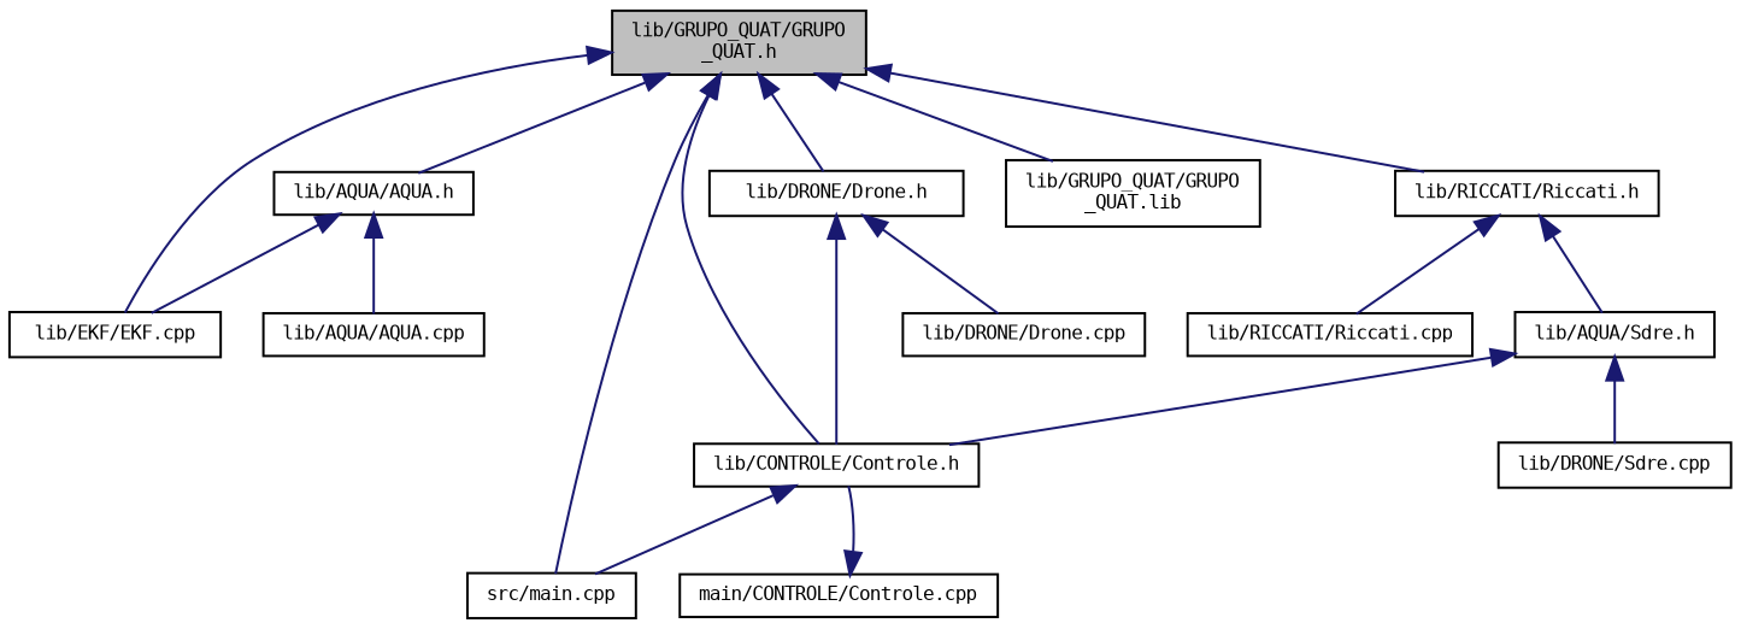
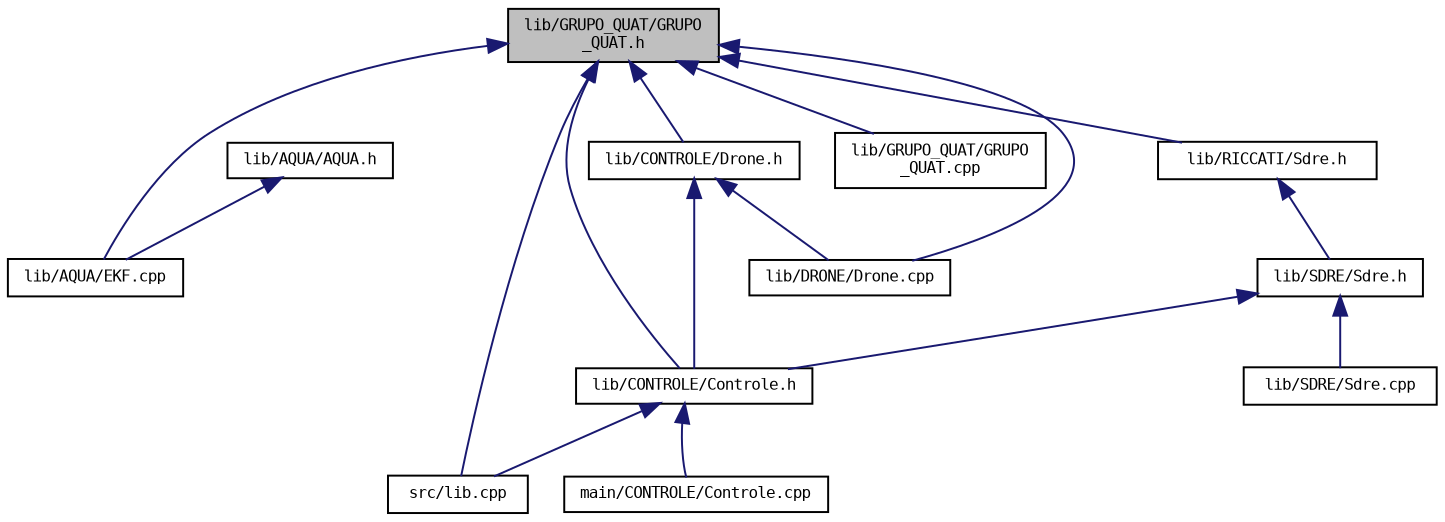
  digraph {
    node [color=black fontname=DejaVuSansMono fontsize=8 shape=record]
    edge [color=midnightblue dir=back fontname=DejaVuSansMono fontsize=8 labelfontname=DejaVuSansMono labelfontsize=8 style=solid]
    n1 [fillcolor=grey75 fontcolor=black height=0.2 label="lib/GRUPO_QUAT/GRUPO\l_QUAT.h" style=filled width=0.4]
    n2 [height=0.2 label="lib/AQUA/AQUA.h" width=0.4]
-   n3 [height=0.2 label="lib/EKF/EKF.cpp" width=0.4]
+   n3 [height=0.2 label="lib/AQUA/EKF.cpp" width=0.4]
    n4 [height=0.2 label="lib/CONTROLE/Controle.h" width=0.4]
-   n5 [height=0.2 label="src/main.cpp" width=0.4]
-   n6 [height=0.2 label="lib/DRONE/Drone.h" width=0.4]
-   n7 [height=0.2 label="lib/GRUPO_QUAT/GRUPO\l_QUAT.lib" width=0.4]
-   n8 [height=0.2 label="lib/RICCATI/Riccati.h" width=0.4]
-   n9 [height=0.2 label="lib/AQUA/AQUA.cpp" width=0.4]
+   n5 [height=0.2 label="src/lib.cpp" width=0.4]
+   n6 [height=0.2 label="lib/CONTROLE/Drone.h" width=0.4]
+   n7 [height=0.2 label="lib/GRUPO_QUAT/GRUPO\l_QUAT.cpp" width=0.4]
+   n8 [height=0.2 label="lib/RICCATI/Sdre.h" width=0.4]
    n10 [height=0.2 label="main/CONTROLE/Controle.cpp" width=0.4]
    n11 [height=0.2 label="lib/DRONE/Drone.cpp" width=0.4]
-   n12 [height=0.2 label="lib/RICCATI/Riccati.cpp" width=0.4]
-   n13 [height=0.2 label="lib/AQUA/Sdre.h" width=0.4]
-   n14 [height=0.2 label="lib/DRONE/Sdre.cpp" width=0.4]
-   n1 -> n2
+   n13 [height=0.2 label="lib/SDRE/Sdre.h" width=0.4]
+   n14 [height=0.2 label="lib/SDRE/Sdre.cpp" width=0.4]
+   n1 -> n11
    n1 -> n3
    n1 -> n4
    n1 -> n5
    n1 -> n6
    n1 -> n7
    n1 -> n8
    n2 -> n3
-   n2 -> n9
    n4 -> n5
-   n10 -> n4
+   n4 -> n10
    n6 -> n4
    n6 -> n11
-   n8 -> n12
    n8 -> n13
    n13 -> n4
    n13 -> n14
  }
